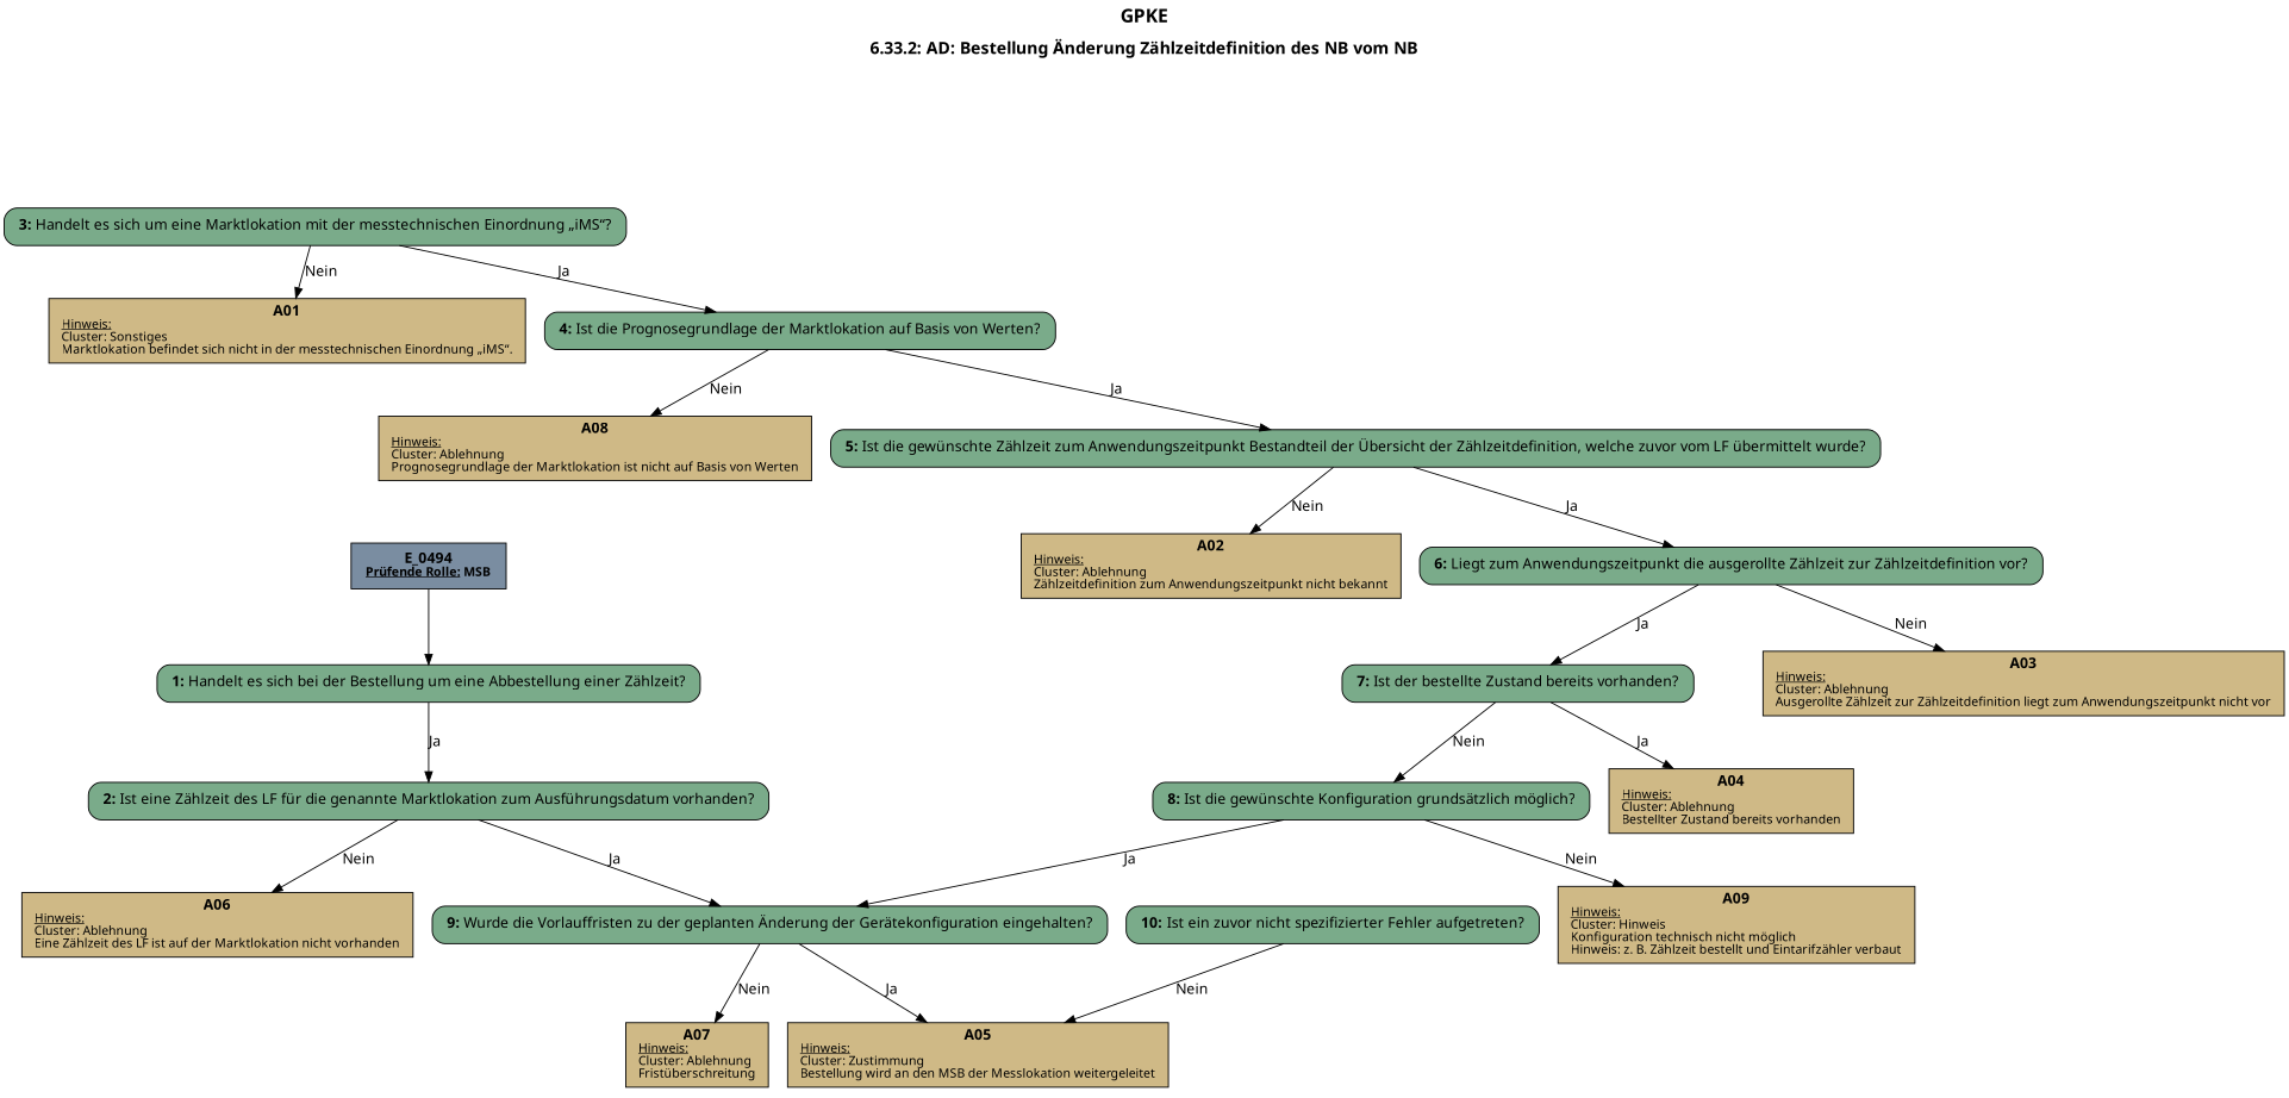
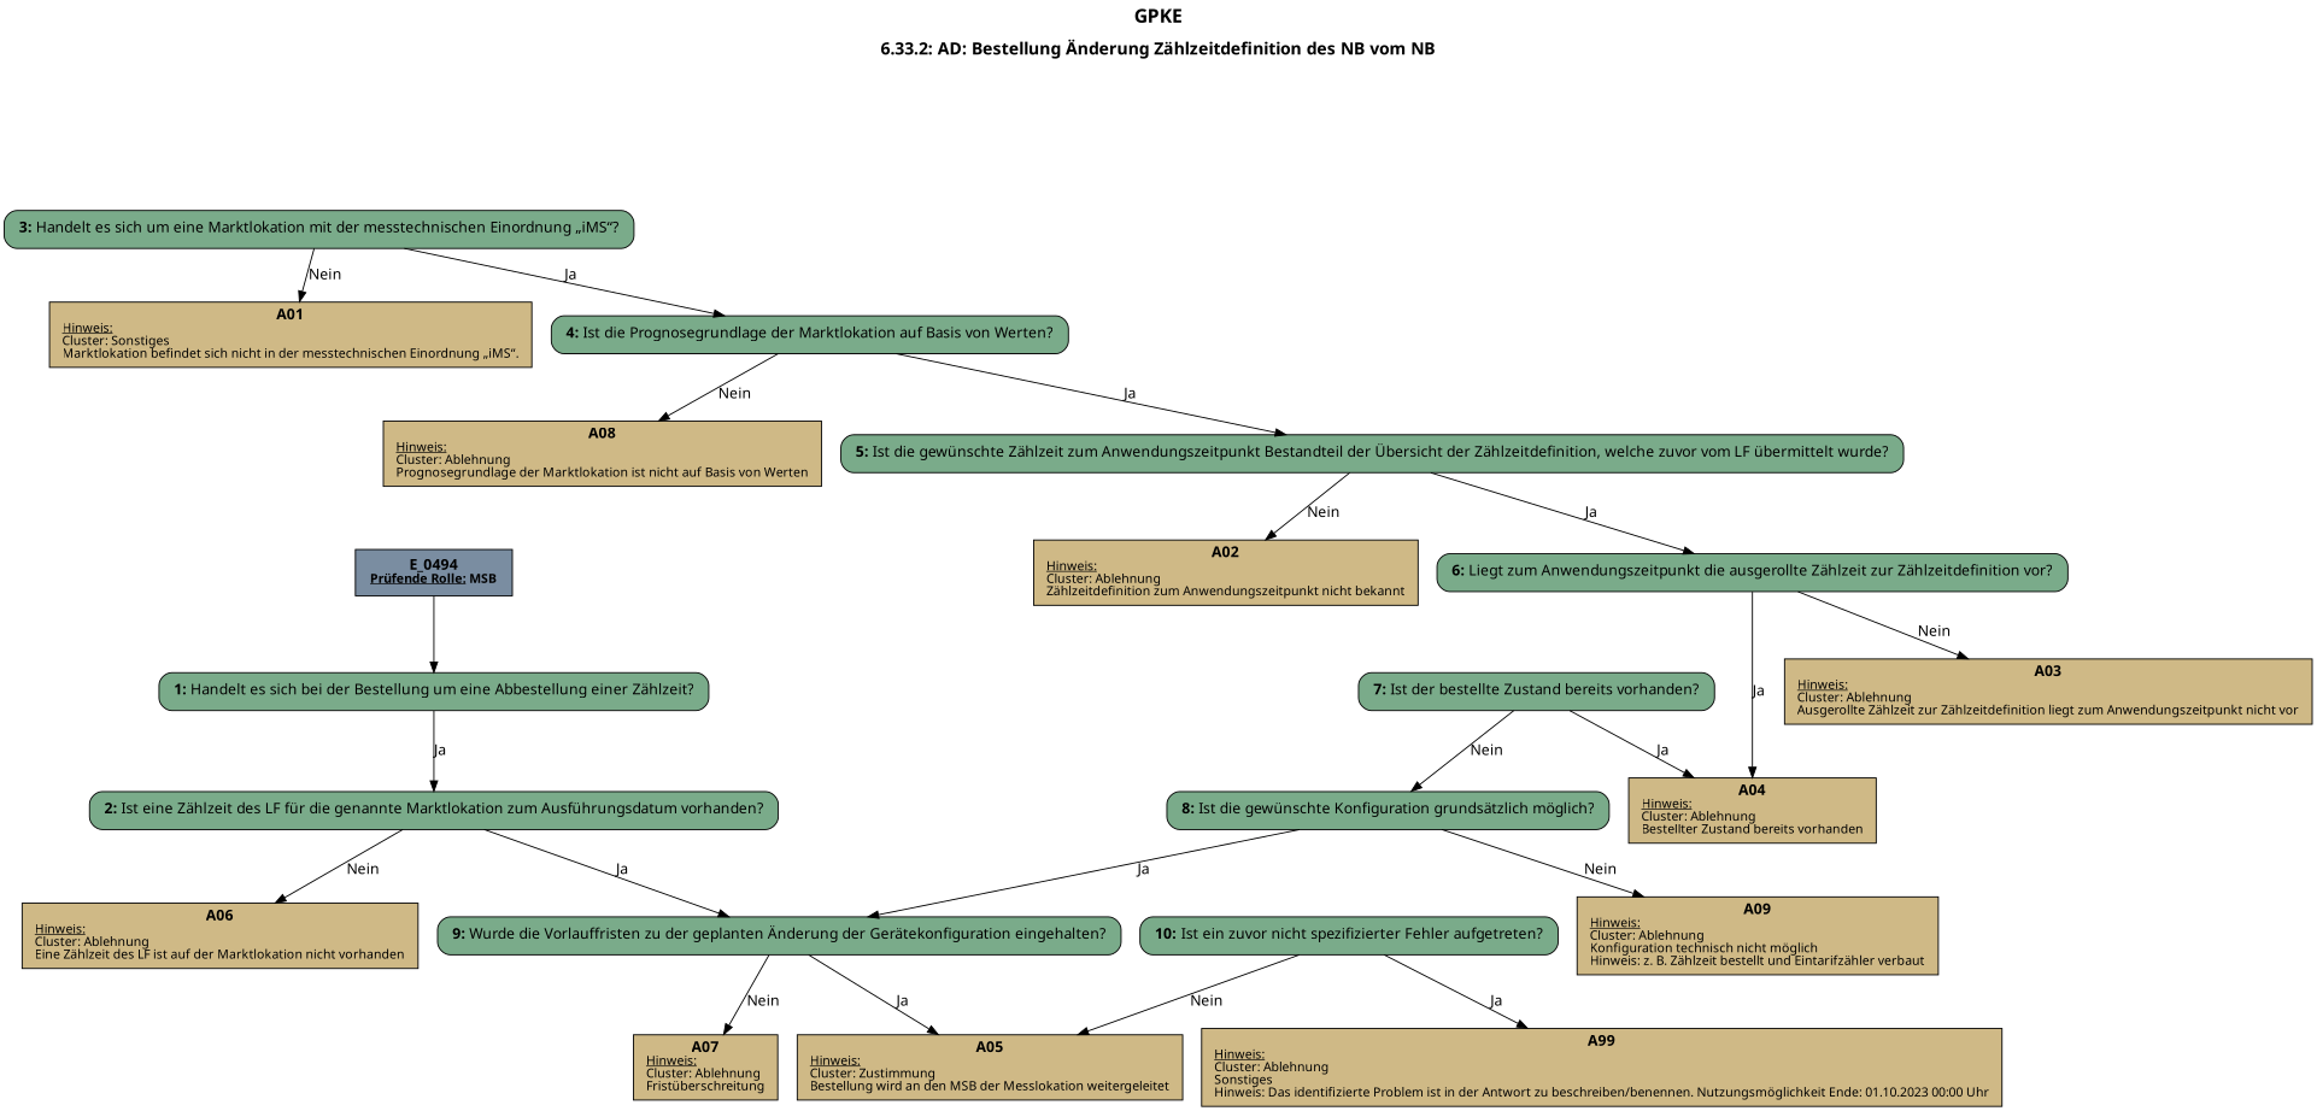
  digraph {
    fontname="Noto Sans"
    label=<<B><FONT POINT-SIZE="18">GPKE</FONT></B><BR/><BR/><B><FONT POINT-SIZE="16">6.33.2: AD: Bestellung Änderung Zählzeitdefinition des NB vom NB</FONT></B><BR/><BR/><BR/><BR/>>
    labelloc=t
    node [fillcolor="#7aab8a" fontname="Noto Sans" margin="0.2,0.12" shape=box style=filled]
    edge [fontname="Noto Sans"]
    n1 [fillcolor="#7a8da1" label=<<B>E_0494</B><BR align="center"/><FONT point-size="12"><B><U>Prüfende Rolle:</U> MSB</B></FONT><BR align="center"/>>]
    n2 [label=<<B>1: </B>Handelt es sich bei der Bestellung um eine Abbestellung einer Zählzeit?<BR align="left"/>> style="filled,rounded"]
    n3 [label=<<B>2: </B>Ist eine Zählzeit des LF für die genannte Marktlokation zum Ausführungsdatum vorhanden?<BR align="left"/>> style="filled,rounded"]
    n4 [fillcolor="#cfb986" label=<<B>A06</B><BR align="center"/><FONT point-size="12"><U>Hinweis:</U><BR align="left"/>Cluster: Ablehnung<BR align="left"/>Eine Zählzeit des LF ist auf der Marktlokation nicht vorhanden<BR align="left"/></FONT>> margin="0.17,0.08"]
    n5 [label=<<B>9: </B>Wurde die Vorlauffristen zu der geplanten Änderung der Gerätekonfiguration eingehalten?<BR align="left"/>> style="filled,rounded"]
    n6 [label=<<B>3: </B>Handelt es sich um eine Marktlokation mit der messtechnischen Einordnung „iMS“?<BR align="left"/>> style="filled,rounded"]
    n7 [fillcolor="#cfb986" label=<<B>A01</B><BR align="center"/><FONT point-size="12"><U>Hinweis:</U><BR align="left"/>Cluster: Sonstiges<BR align="left"/>Marktlokation befindet sich nicht in der messtechnischen Einordnung „iMS“.<BR align="left"/></FONT>> margin="0.17,0.08"]
    n8 [label=<<B>4: </B>Ist die Prognosegrundlage der Marktlokation auf Basis von Werten?<BR align="left"/>> style="filled,rounded"]
    n9 [fillcolor="#cfb986" label=<<B>A07</B><BR align="center"/><FONT point-size="12"><U>Hinweis:</U><BR align="left"/>Cluster: Ablehnung<BR align="left"/>Fristüberschreitung<BR align="left"/></FONT>> margin="0.17,0.08"]
    n10 [fillcolor="#cfb986" label=<<B>A05</B><BR align="center"/><FONT point-size="12"><U>Hinweis:</U><BR align="left"/>Cluster: Zustimmung <BR align="left"/>Bestellung wird an den MSB der Messlokation weitergeleitet<BR align="left"/></FONT>> margin="0.17,0.08"]
    n11 [fillcolor="#cfb986" label=<<B>A08</B><BR align="center"/><FONT point-size="12"><U>Hinweis:</U><BR align="left"/>Cluster: Ablehnung<BR align="left"/>Prognosegrundlage der Marktlokation ist nicht auf Basis von Werten<BR align="left"/></FONT>> margin="0.17,0.08"]
    n12 [label=<<B>5: </B>Ist die gewünschte Zählzeit zum Anwendungszeitpunkt Bestandteil der Übersicht der Zählzeitdefinition, welche zuvor vom LF übermittelt wurde?<BR align="left"/>> style="filled,rounded"]
    n13 [fillcolor="#cfb986" label=<<B>A02</B><BR align="center"/><FONT point-size="12"><U>Hinweis:</U><BR align="left"/>Cluster: Ablehnung<BR align="left"/>Zählzeitdefinition zum Anwendungszeitpunkt nicht bekannt<BR align="left"/></FONT>> margin="0.17,0.08"]
    n14 [label=<<B>6: </B>Liegt zum Anwendungszeitpunkt die ausgerollte Zählzeit zur Zählzeitdefinition vor?<BR align="left"/>> style="filled,rounded"]
    n15 [fillcolor="#cfb986" label=<<B>A03</B><BR align="center"/><FONT point-size="12"><U>Hinweis:</U><BR align="left"/>Cluster: Ablehnung<BR align="left"/>Ausgerollte Zählzeit zur Zählzeitdefinition liegt zum Anwendungszeitpunkt nicht vor<BR align="left"/></FONT>> margin="0.17,0.08"]
    n16 [label=<<B>7: </B>Ist der bestellte Zustand bereits vorhanden?<BR align="left"/>> style="filled,rounded"]
    n17 [fillcolor="#cfb986" label=<<B>A04</B><BR align="center"/><FONT point-size="12"><U>Hinweis:</U><BR align="left"/>Cluster: Ablehnung<BR align="left"/>Bestellter Zustand bereits vorhanden<BR align="left"/></FONT>> margin="0.17,0.08"]
    n18 [label=<<B>8: </B>Ist die gewünschte Konfiguration grundsätzlich möglich?<BR align="left"/>> style="filled,rounded"]
-   n19 [fillcolor="#cfb986" label=<<B>A09</B><BR align="center"/><FONT point-size="12"><U>Hinweis:</U><BR align="left"/>Cluster: Hinweis <BR align="left"/>Konfiguration technisch nicht möglich<BR align="left"/>Hinweis: z. B. Zählzeit bestellt und Eintarifzähler verbaut<BR align="left"/></FONT>> margin="0.17,0.08"]
+   n19 [fillcolor="#cfb986" label=<<B>A09</B><BR align="center"/><FONT point-size="12"><U>Hinweis:</U><BR align="left"/>Cluster: Ablehnung <BR align="left"/>Konfiguration technisch nicht möglich<BR align="left"/>Hinweis: z. B. Zählzeit bestellt und Eintarifzähler verbaut<BR align="left"/></FONT>> margin="0.17,0.08"]
    n20 [label=<<B>10: </B>Ist ein zuvor nicht spezifizierter Fehler aufgetreten?<BR align="left"/>> style="filled,rounded"]
+   n21 [fillcolor="#cfb986" label=<<B>A99</B><BR align="center"/><FONT point-size="12"><U>Hinweis:</U><BR align="left"/>Cluster: Ablehnung <BR align="left"/>Sonstiges<BR align="left"/>Hinweis: Das identifizierte Problem ist in der Antwort zu beschreiben/benennen. Nutzungsmöglichkeit Ende: 01.10.2023 00:00 Uhr<BR align="left"/></FONT>> margin="0.17,0.08"]
    n1 -> n2
    n2 -> n3 [label=Ja]
    n3 -> n4 [label=Nein]
    n3 -> n5 [label=Ja]
    n5 -> n9 [label=Nein]
    n5 -> n10 [label=Ja]
    n6 -> n7 [label=Nein]
    n6 -> n8 [label=Ja]
    n8 -> n11 [label=Nein]
    n8 -> n12 [label=Ja]
    n12 -> n13 [label=Nein]
    n12 -> n14 [label=Ja]
    n14 -> n15 [label=Nein]
-   n14 -> n16 [label=Ja]
+   n14 -> n17 [label=Ja]
    n16 -> n17 [label=Ja]
    n16 -> n18 [label=Nein]
    n18 -> n5 [label=Ja]
    n18 -> n19 [label=Nein]
    n20 -> n10 [label=Nein]
+   n20 -> n21 [label=Ja]
  }
